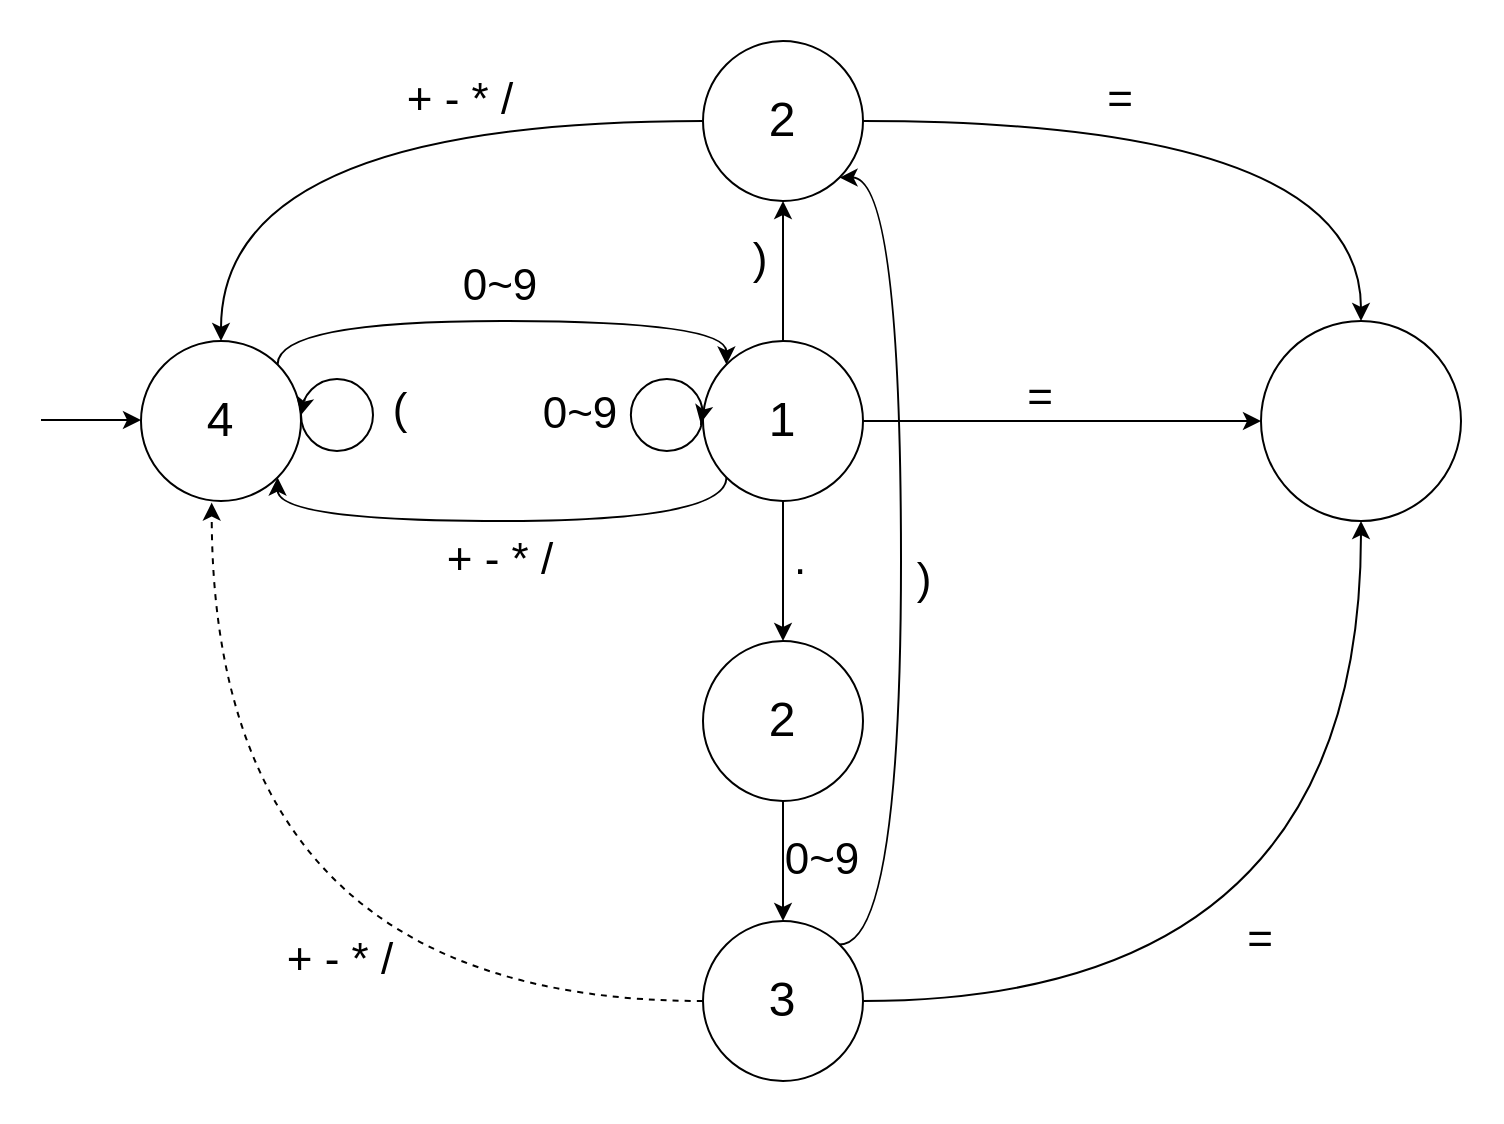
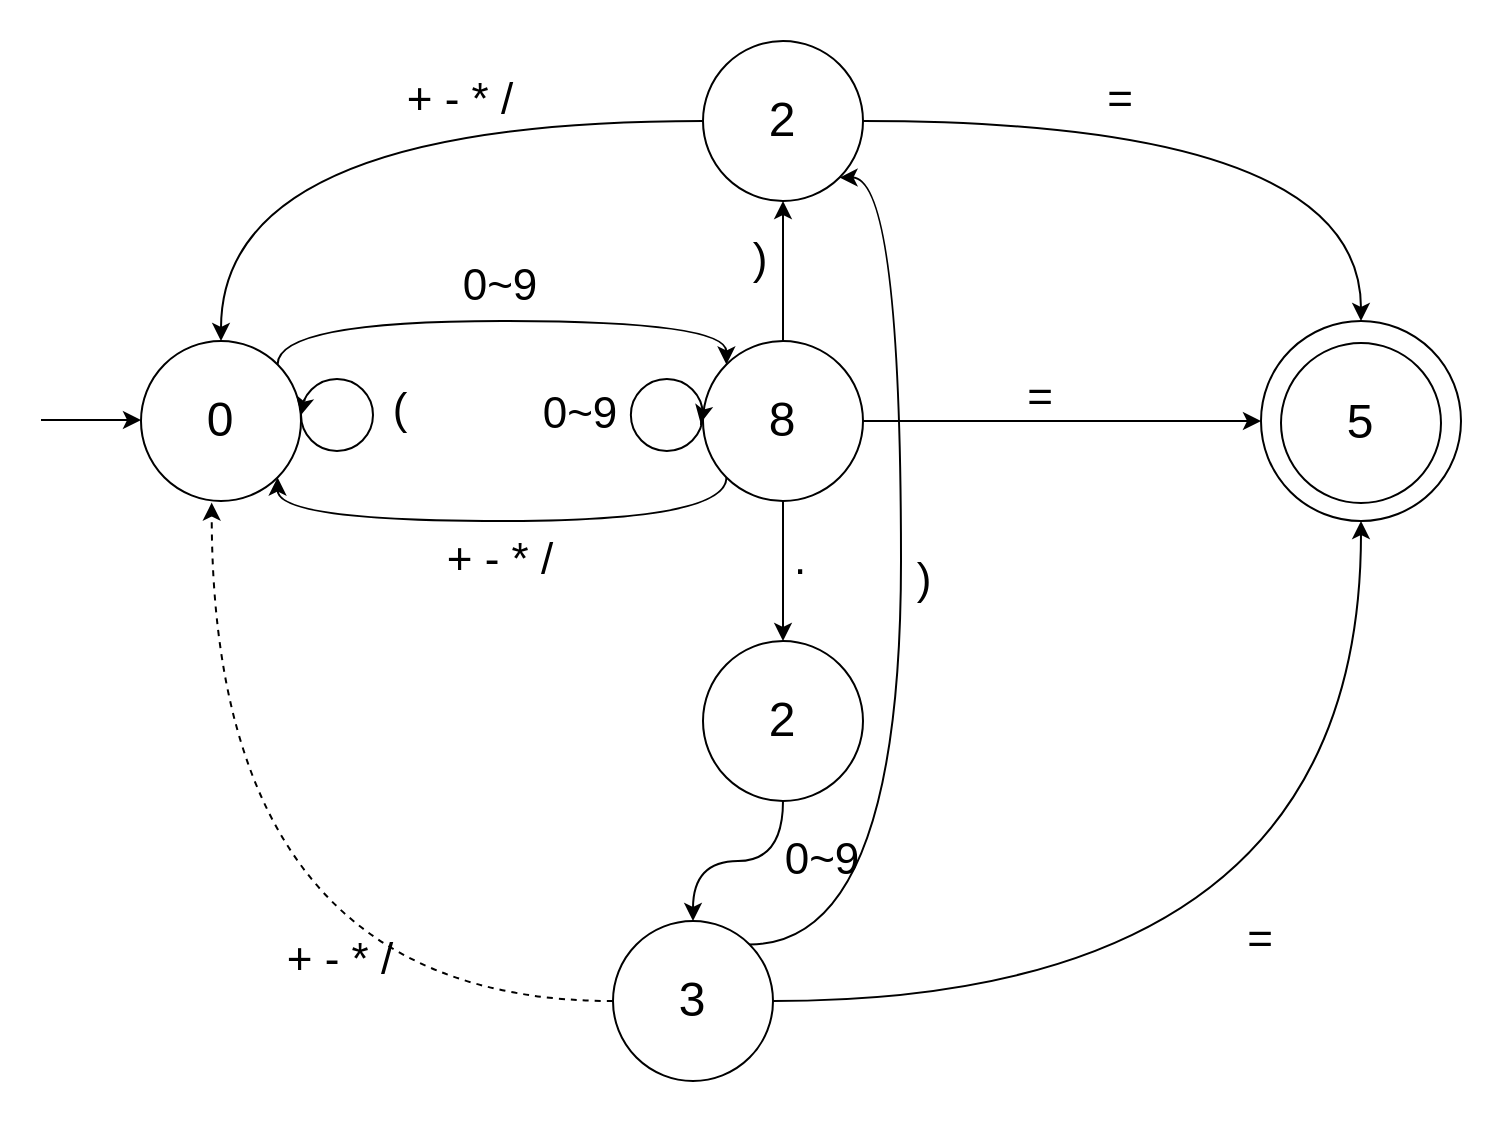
  <mxCell id="0" />
  <mxCell id="1" parent="0" />
  <mxCell id="2" value="(" style="text;html=1;strokeColor=none;fillColor=none;align=center;verticalAlign=middle;whiteSpace=wrap;rounded=0;fontSize=22;" vertex="1" parent="1"><mxGeometry x="180" y="195" width="40" height="20" as="geometry" /></mxCell>
  <mxCell id="3" style="edgeStyle=orthogonalEdgeStyle;curved=1;rounded=0;orthogonalLoop=1;jettySize=auto;html=1;exitX=1;exitY=0;exitDx=0;exitDy=0;entryX=0;entryY=0;entryDx=0;entryDy=0;" edge="1" parent="1" source="4" target="14"><mxGeometry relative="1" as="geometry"><Array as="points"><mxPoint x="138" y="160" /><mxPoint x="363" y="160" /></Array></mxGeometry></mxCell>
- <mxCell id="4" value="&lt;font style=&quot;font-size: 24px&quot;&gt;4&lt;/font&gt;" style="ellipse;whiteSpace=wrap;html=1;aspect=fixed;" vertex="1" parent="1"><mxGeometry x="70" y="170" width="80" height="80" as="geometry" /></mxCell>
+ <mxCell id="4" value="&lt;font style=&quot;font-size: 24px&quot;&gt;0&lt;/font&gt;" style="ellipse;whiteSpace=wrap;html=1;aspect=fixed;" vertex="1" parent="1"><mxGeometry x="70" y="170" width="80" height="80" as="geometry" /></mxCell>
  <mxCell id="5" style="edgeStyle=orthogonalEdgeStyle;rounded=0;orthogonalLoop=1;jettySize=auto;html=1;" edge="1" parent="1"><mxGeometry relative="1" as="geometry"><mxPoint x="70" y="209.5" as="targetPoint" /><mxPoint x="20" y="209.5" as="sourcePoint" /></mxGeometry></mxCell>
  <mxCell id="6" value="" style="group" vertex="1" connectable="0" parent="1"><mxGeometry x="630" y="160" width="100" height="100" as="geometry" /></mxCell>
  <mxCell id="7" value="" style="group" vertex="1" connectable="0" parent="6"><mxGeometry width="100" height="100" as="geometry" /></mxCell>
  <mxCell id="8" value="" style="ellipse;whiteSpace=wrap;html=1;aspect=fixed;" vertex="1" parent="7"><mxGeometry width="100" height="100" as="geometry" /></mxCell>
+ <mxCell id="9" value="&lt;font style=&quot;font-size: 24px&quot;&gt;5&lt;/font&gt;" style="ellipse;whiteSpace=wrap;html=1;aspect=fixed;" vertex="1" parent="1"><mxGeometry x="640" y="171" width="80" height="80" as="geometry" /></mxCell>
  <mxCell id="10" style="edgeStyle=orthogonalEdgeStyle;curved=1;rounded=0;orthogonalLoop=1;jettySize=auto;html=1;exitX=0;exitY=1;exitDx=0;exitDy=0;entryX=1;entryY=1;entryDx=0;entryDy=0;" edge="1" parent="1" source="14" target="4"><mxGeometry relative="1" as="geometry"><Array as="points"><mxPoint x="363" y="260" /><mxPoint x="138" y="260" /></Array></mxGeometry></mxCell>
  <mxCell id="11" style="edgeStyle=orthogonalEdgeStyle;curved=1;rounded=0;orthogonalLoop=1;jettySize=auto;html=1;entryX=0;entryY=0.5;entryDx=0;entryDy=0;" edge="1" parent="1" source="14" target="8"><mxGeometry relative="1" as="geometry" /></mxCell>
  <mxCell id="12" style="edgeStyle=orthogonalEdgeStyle;curved=1;rounded=0;orthogonalLoop=1;jettySize=auto;html=1;entryX=0.5;entryY=0;entryDx=0;entryDy=0;" edge="1" parent="1" source="14" target="22"><mxGeometry relative="1" as="geometry" /></mxCell>
  <mxCell id="13" style="edgeStyle=orthogonalEdgeStyle;curved=1;rounded=0;orthogonalLoop=1;jettySize=auto;html=1;entryX=0.5;entryY=1;entryDx=0;entryDy=0;" edge="1" parent="1" source="14" target="33"><mxGeometry relative="1" as="geometry" /></mxCell>
- <mxCell id="14" value="&lt;font style=&quot;font-size: 24px&quot;&gt;1&lt;/font&gt;" style="ellipse;whiteSpace=wrap;html=1;aspect=fixed;" vertex="1" parent="1"><mxGeometry x="351" y="170" width="80" height="80" as="geometry" /></mxCell>
+ <mxCell id="14" value="&lt;font style=&quot;font-size: 24px&quot;&gt;8&lt;/font&gt;" style="ellipse;whiteSpace=wrap;html=1;aspect=fixed;" vertex="1" parent="1"><mxGeometry x="351" y="170" width="80" height="80" as="geometry" /></mxCell>
  <mxCell id="15" value="0~9" style="text;html=1;strokeColor=none;fillColor=none;align=center;verticalAlign=middle;whiteSpace=wrap;rounded=0;fontSize=22;" vertex="1" parent="1"><mxGeometry x="230" y="133" width="40" height="20" as="geometry" /></mxCell>
  <mxCell id="16" value="+ - * /" style="text;html=1;strokeColor=none;fillColor=none;align=center;verticalAlign=middle;whiteSpace=wrap;rounded=0;fontSize=22;" vertex="1" parent="1"><mxGeometry x="210" y="270" width="80" height="20" as="geometry" /></mxCell>
  <mxCell id="17" value="0~9" style="text;html=1;strokeColor=none;fillColor=none;align=center;verticalAlign=middle;whiteSpace=wrap;rounded=0;fontSize=22;" vertex="1" parent="1"><mxGeometry x="270" y="197" width="40" height="20" as="geometry" /></mxCell>
  <mxCell id="18" value="=" style="text;html=1;strokeColor=none;fillColor=none;align=center;verticalAlign=middle;whiteSpace=wrap;rounded=0;fontSize=22;" vertex="1" parent="1"><mxGeometry x="500" y="189" width="40" height="20" as="geometry" /></mxCell>
  <mxCell id="19" value="" style="ellipse;whiteSpace=wrap;html=1;aspect=fixed;fontSize=22;rotation=-90;" vertex="1" parent="1"><mxGeometry x="314.93" y="189" width="36" height="36" as="geometry" /></mxCell>
  <mxCell id="20" style="edgeStyle=orthogonalEdgeStyle;curved=1;rounded=0;orthogonalLoop=1;jettySize=auto;html=1;entryX=0.386;entryY=0.968;entryDx=0;entryDy=0;entryPerimeter=0;startArrow=none;startFill=0;endArrow=classic;endFill=1;fontSize=22;" edge="1" parent="1" target="19"><mxGeometry relative="1" as="geometry"><mxPoint x="350" y="212" as="sourcePoint" /><mxPoint x="354.93" y="210.32" as="targetPoint" /><Array as="points"><mxPoint x="350" y="210" /><mxPoint x="350" y="210" /></Array></mxGeometry></mxCell>
  <mxCell id="21" style="edgeStyle=orthogonalEdgeStyle;curved=1;rounded=0;orthogonalLoop=1;jettySize=auto;html=1;entryX=0.5;entryY=0;entryDx=0;entryDy=0;" edge="1" parent="1" source="22" target="26"><mxGeometry relative="1" as="geometry" /></mxCell>
  <mxCell id="22" value="&lt;font style=&quot;font-size: 24px&quot;&gt;2&lt;/font&gt;" style="ellipse;whiteSpace=wrap;html=1;aspect=fixed;" vertex="1" parent="1"><mxGeometry x="351" y="320" width="80" height="80" as="geometry" /></mxCell>
  <mxCell id="23" style="edgeStyle=orthogonalEdgeStyle;curved=1;rounded=0;orthogonalLoop=1;jettySize=auto;html=1;entryX=0.442;entryY=1.01;entryDx=0;entryDy=0;entryPerimeter=0;dashed=1;" edge="1" parent="1" source="26" target="4"><mxGeometry relative="1" as="geometry" /></mxCell>
  <mxCell id="24" style="edgeStyle=orthogonalEdgeStyle;curved=1;rounded=0;orthogonalLoop=1;jettySize=auto;html=1;entryX=0.5;entryY=1;entryDx=0;entryDy=0;" edge="1" parent="1" source="26" target="8"><mxGeometry relative="1" as="geometry" /></mxCell>
  <mxCell id="25" style="edgeStyle=orthogonalEdgeStyle;curved=1;rounded=0;orthogonalLoop=1;jettySize=auto;html=1;exitX=1;exitY=0;exitDx=0;exitDy=0;entryX=1;entryY=1;entryDx=0;entryDy=0;" edge="1" parent="1" source="26" target="33"><mxGeometry relative="1" as="geometry"><Array as="points"><mxPoint x="450" y="472" /><mxPoint x="450" y="88" /></Array></mxGeometry></mxCell>
- <mxCell id="26" value="&lt;font style=&quot;font-size: 24px&quot;&gt;3&lt;/font&gt;" style="ellipse;whiteSpace=wrap;html=1;aspect=fixed;" vertex="1" parent="1"><mxGeometry x="351" y="460" width="80" height="80" as="geometry" /></mxCell>
+ <mxCell id="26" value="&lt;font style=&quot;font-size: 24px&quot;&gt;3&lt;/font&gt;" style="ellipse;whiteSpace=wrap;html=1;aspect=fixed;" vertex="1" parent="1"><mxGeometry x="306" y="460" width="80" height="80" as="geometry" /></mxCell>
  <mxCell id="27" value="." style="text;html=1;strokeColor=none;fillColor=none;align=center;verticalAlign=middle;whiteSpace=wrap;rounded=0;fontSize=22;" vertex="1" parent="1"><mxGeometry x="380" y="270" width="40" height="20" as="geometry" /></mxCell>
  <mxCell id="28" value="0~9" style="text;html=1;strokeColor=none;fillColor=none;align=center;verticalAlign=middle;whiteSpace=wrap;rounded=0;fontSize=22;" vertex="1" parent="1"><mxGeometry x="391" y="420" width="40" height="20" as="geometry" /></mxCell>
  <mxCell id="29" value="+ - * /" style="text;html=1;strokeColor=none;fillColor=none;align=center;verticalAlign=middle;whiteSpace=wrap;rounded=0;fontSize=22;" vertex="1" parent="1"><mxGeometry x="130" y="470" width="80" height="20" as="geometry" /></mxCell>
  <mxCell id="30" value="=" style="text;html=1;strokeColor=none;fillColor=none;align=center;verticalAlign=middle;whiteSpace=wrap;rounded=0;fontSize=22;" vertex="1" parent="1"><mxGeometry x="610" y="460" width="40" height="20" as="geometry" /></mxCell>
  <mxCell id="31" style="edgeStyle=orthogonalEdgeStyle;curved=1;rounded=0;orthogonalLoop=1;jettySize=auto;html=1;entryX=0.5;entryY=0;entryDx=0;entryDy=0;" edge="1" parent="1" source="33" target="4"><mxGeometry relative="1" as="geometry" /></mxCell>
  <mxCell id="32" style="edgeStyle=orthogonalEdgeStyle;curved=1;rounded=0;orthogonalLoop=1;jettySize=auto;html=1;entryX=0.5;entryY=0;entryDx=0;entryDy=0;" edge="1" parent="1" source="33" target="8"><mxGeometry relative="1" as="geometry" /></mxCell>
  <mxCell id="33" value="&lt;font style=&quot;font-size: 24px&quot;&gt;2&lt;/font&gt;" style="ellipse;whiteSpace=wrap;html=1;aspect=fixed;" vertex="1" parent="1"><mxGeometry x="351" y="20" width="80" height="80" as="geometry" /></mxCell>
  <mxCell id="34" value="" style="ellipse;whiteSpace=wrap;html=1;aspect=fixed;fontSize=22;direction=south;rotation=90;" vertex="1" parent="1"><mxGeometry x="150" y="189" width="36" height="36" as="geometry" /></mxCell>
  <mxCell id="35" style="rounded=0;orthogonalLoop=1;jettySize=auto;html=1;exitX=0.949;exitY=0.717;exitDx=0;exitDy=0;entryX=1;entryY=0.5;entryDx=0;entryDy=0;fontSize=24;dashed=1;dashPattern=1 4;exitPerimeter=0;" edge="1" parent="1" source="34" target="34"><mxGeometry relative="1" as="geometry" /></mxCell>
  <mxCell id="36" value="+ - * /" style="text;html=1;strokeColor=none;fillColor=none;align=center;verticalAlign=middle;whiteSpace=wrap;rounded=0;fontSize=22;" vertex="1" parent="1"><mxGeometry x="190" y="40" width="80" height="20" as="geometry" /></mxCell>
  <mxCell id="37" value="=" style="text;html=1;strokeColor=none;fillColor=none;align=center;verticalAlign=middle;whiteSpace=wrap;rounded=0;fontSize=22;" vertex="1" parent="1"><mxGeometry x="540" y="40" width="40" height="20" as="geometry" /></mxCell>
  <mxCell id="38" value=")" style="text;html=1;strokeColor=none;fillColor=none;align=center;verticalAlign=middle;whiteSpace=wrap;rounded=0;fontSize=22;" vertex="1" parent="1"><mxGeometry x="442" y="280" width="40" height="20" as="geometry" /></mxCell>
  <mxCell id="39" value=")" style="text;html=1;strokeColor=none;fillColor=none;align=center;verticalAlign=middle;whiteSpace=wrap;rounded=0;fontSize=22;" vertex="1" parent="1"><mxGeometry x="360" y="120" width="40" height="20" as="geometry" /></mxCell>
